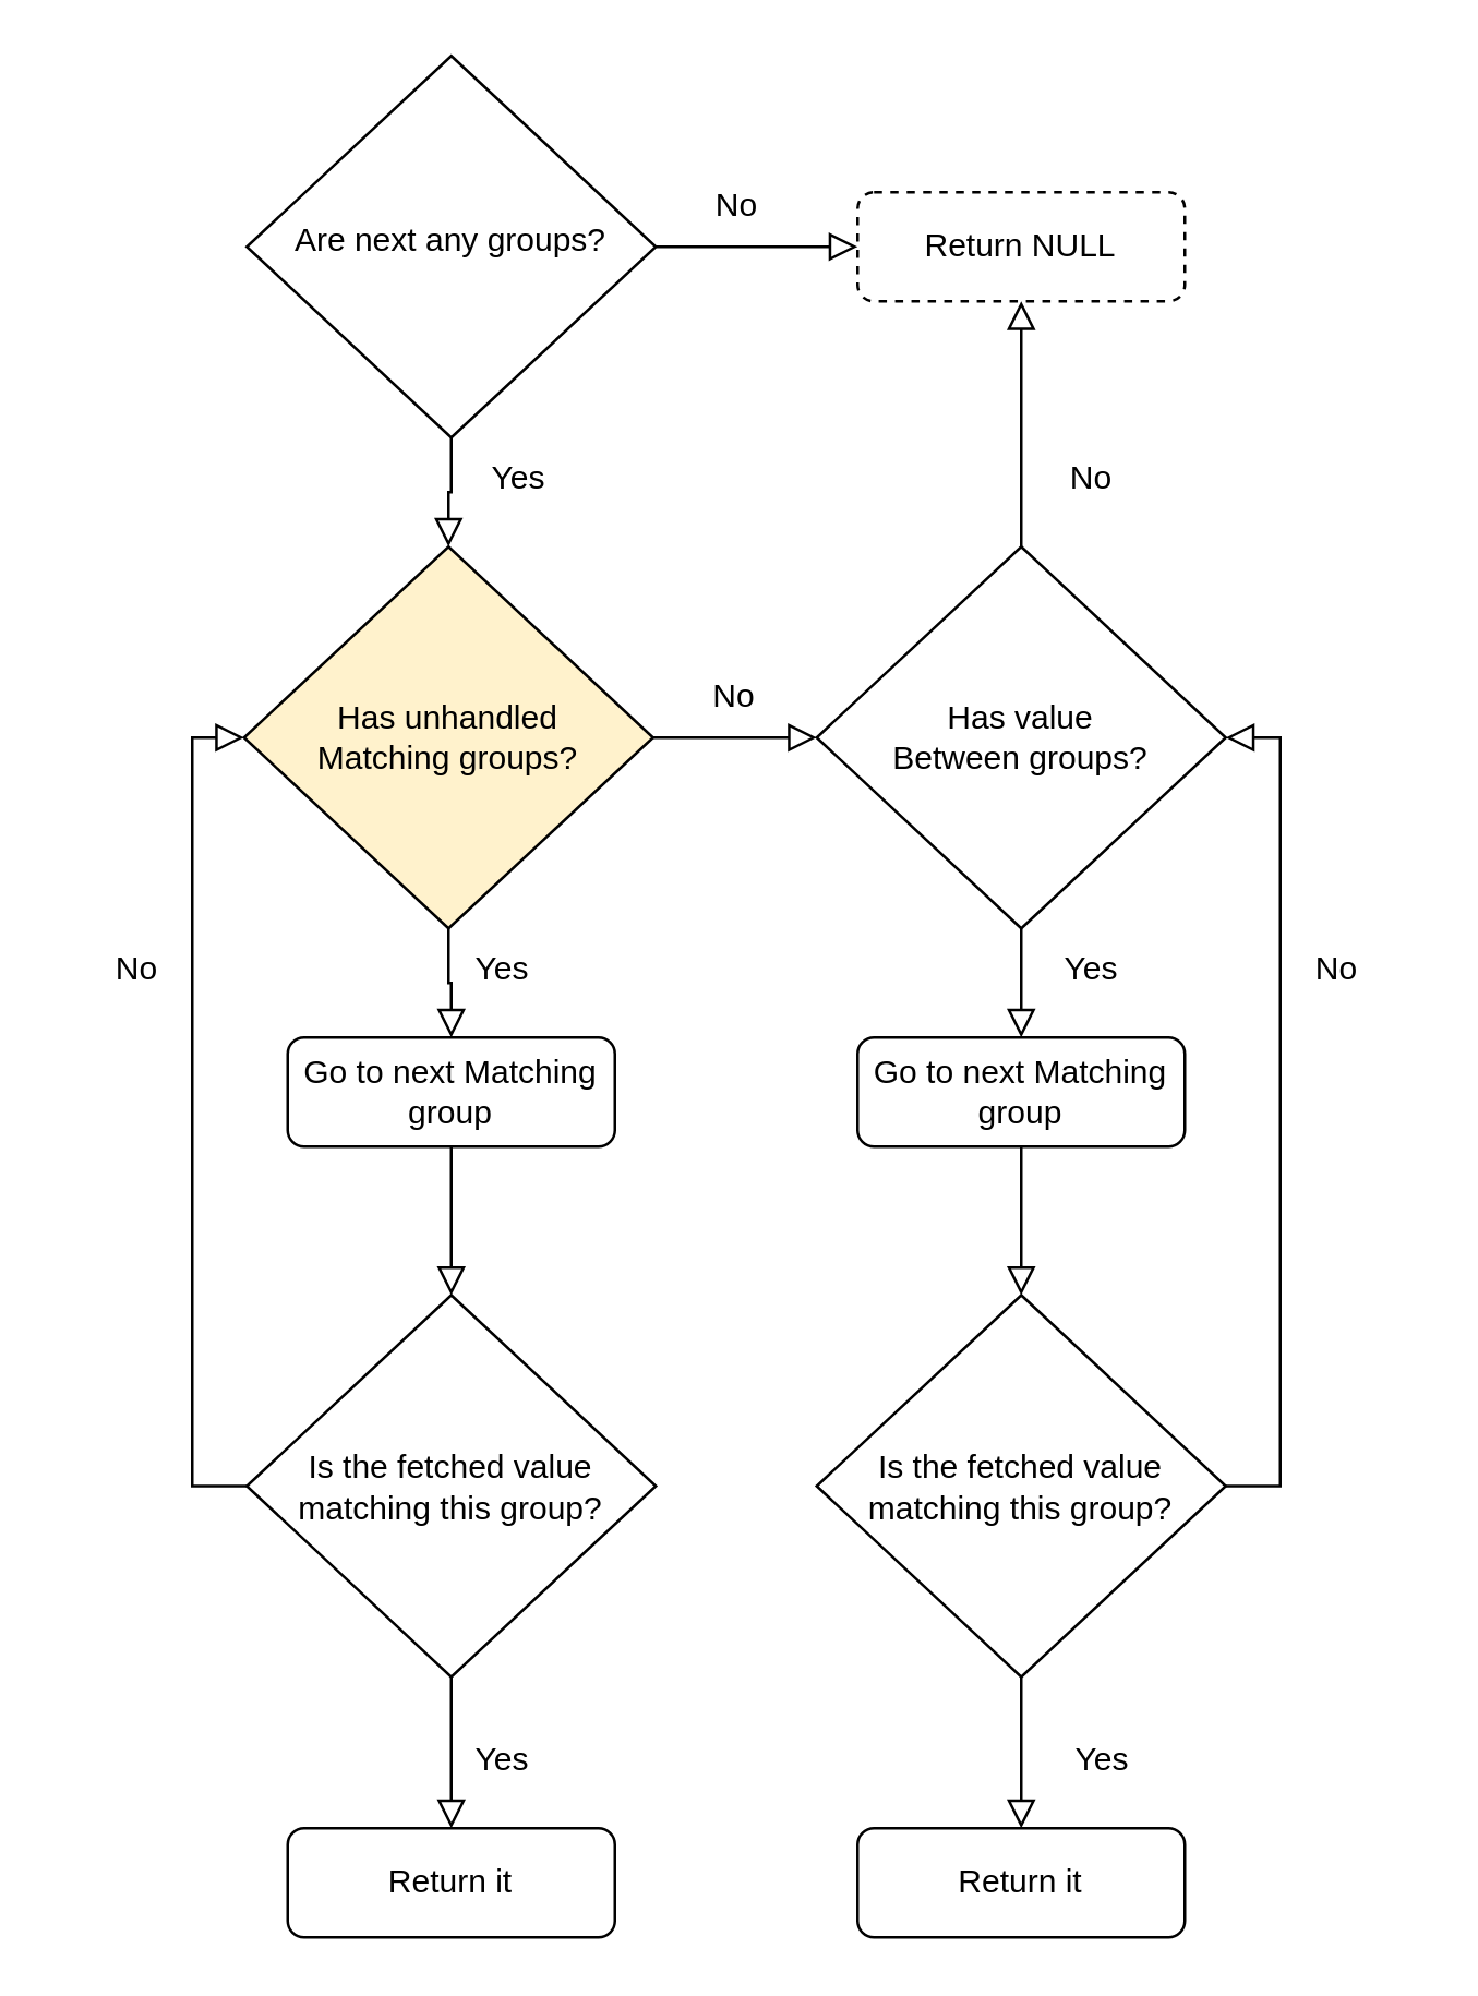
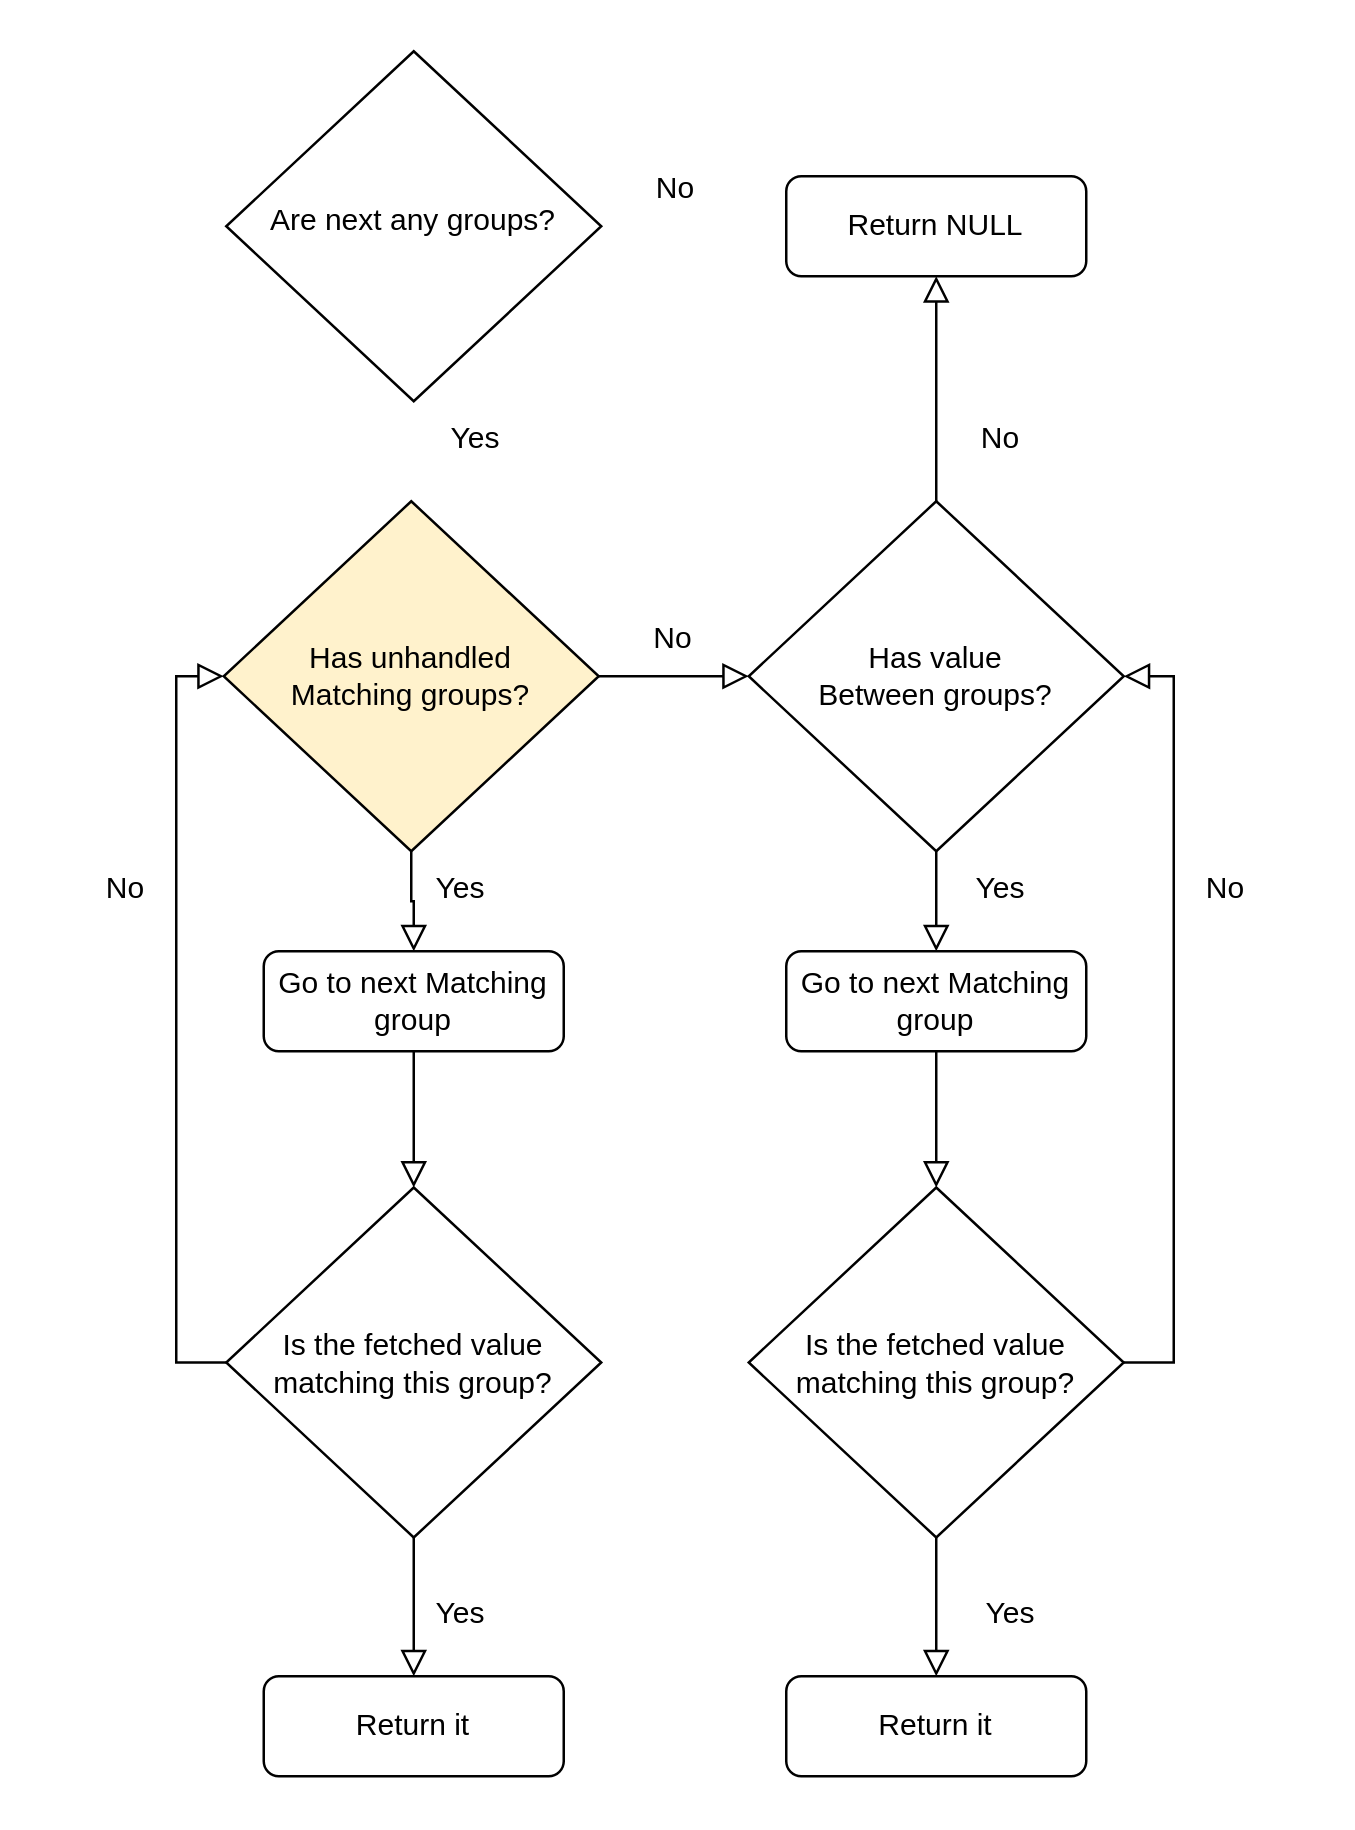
  <mxCell id="0" />
  <mxCell id="1" parent="0" />
  <mxCell id="2" value="Are next any groups?" style="rhombus;whiteSpace=wrap;html=1;shadow=0;fontFamily=Helvetica;fontSize=12;align=center;strokeWidth=1;spacing=6;spacingTop=-4;" parent="1" vertex="1"><mxGeometry x="90" y="20" width="150" height="140" as="geometry" /></mxCell>
- <mxCell id="3" value="Return NULL" style="rounded=1;whiteSpace=wrap;html=1;fontSize=12;glass=0;strokeWidth=1;shadow=0;dashed=1;" parent="1" vertex="1"><mxGeometry x="314" y="70" width="120" height="40" as="geometry" /></mxCell>
+ <mxCell id="3" value="Return NULL" style="rounded=1;whiteSpace=wrap;html=1;fontSize=12;glass=0;strokeWidth=1;shadow=0;" parent="1" vertex="1"><mxGeometry x="314" y="70" width="120" height="40" as="geometry" /></mxCell>
  <mxCell id="4" value="Go to next Matching group" style="rounded=1;whiteSpace=wrap;html=1;fontSize=12;glass=0;strokeWidth=1;shadow=0;" vertex="1" parent="1"><mxGeometry x="105" y="380" width="120" height="40" as="geometry" /></mxCell>
- <mxCell id="5" value="" style="edgeStyle=orthogonalEdgeStyle;rounded=0;html=1;jettySize=auto;orthogonalLoop=1;fontSize=11;endArrow=block;endFill=0;endSize=8;strokeWidth=1;shadow=0;labelBackgroundColor=none;exitX=0.5;exitY=1;exitDx=0;exitDy=0;entryX=0.5;entryY=0;entryDx=0;entryDy=0;" edge="1" parent="1" source="2" target="14"><mxGeometry x="-0.048" y="5" relative="1" as="geometry"><mxPoint as="offset" /><mxPoint x="225" y="115" as="sourcePoint" /><mxPoint x="309" y="115" as="targetPoint" /></mxGeometry></mxCell>
  <mxCell id="6" value="Is the fetched value matching this group?" style="rhombus;whiteSpace=wrap;html=1;" vertex="1" parent="1"><mxGeometry x="90" y="474.5" width="150" height="140" as="geometry" /></mxCell>
  <mxCell id="7" value="Yes" style="text;html=1;strokeColor=none;fillColor=none;align=center;verticalAlign=middle;whiteSpace=wrap;rounded=0;" vertex="1" parent="1"><mxGeometry x="160" y="160" width="60" height="30" as="geometry" /></mxCell>
  <mxCell id="8" value="No" style="text;html=1;strokeColor=none;fillColor=none;align=center;verticalAlign=middle;whiteSpace=wrap;rounded=0;" vertex="1" parent="1"><mxGeometry x="240" y="60" width="60" height="30" as="geometry" /></mxCell>
- <mxCell id="9" value="" style="edgeStyle=orthogonalEdgeStyle;rounded=0;html=1;jettySize=auto;orthogonalLoop=1;fontSize=11;endArrow=block;endFill=0;endSize=8;strokeWidth=1;shadow=0;labelBackgroundColor=none;exitX=1;exitY=0.5;exitDx=0;exitDy=0;entryX=0;entryY=0.5;entryDx=0;entryDy=0;" edge="1" parent="1" source="2" target="3"><mxGeometry x="-0.048" y="5" relative="1" as="geometry"><mxPoint as="offset" /><mxPoint x="285" y="120" as="sourcePoint" /><mxPoint x="285" y="160" as="targetPoint" /></mxGeometry></mxCell>
  <mxCell id="10" value="Return it" style="rounded=1;whiteSpace=wrap;html=1;fontSize=12;glass=0;strokeWidth=1;shadow=0;" vertex="1" parent="1"><mxGeometry x="105" y="670" width="120" height="40" as="geometry" /></mxCell>
  <mxCell id="11" value="" style="edgeStyle=orthogonalEdgeStyle;rounded=0;html=1;jettySize=auto;orthogonalLoop=1;fontSize=11;endArrow=block;endFill=0;endSize=8;strokeWidth=1;shadow=0;labelBackgroundColor=none;exitX=0.5;exitY=1;exitDx=0;exitDy=0;entryX=0.5;entryY=0;entryDx=0;entryDy=0;" edge="1" parent="1" source="4" target="6"><mxGeometry x="-0.048" y="5" relative="1" as="geometry"><mxPoint as="offset" /><mxPoint x="260" y="530" as="sourcePoint" /><mxPoint x="319" y="530" as="targetPoint" /></mxGeometry></mxCell>
  <mxCell id="12" value="" style="edgeStyle=orthogonalEdgeStyle;rounded=0;html=1;jettySize=auto;orthogonalLoop=1;fontSize=11;endArrow=block;endFill=0;endSize=8;strokeWidth=1;shadow=0;labelBackgroundColor=none;exitX=0.5;exitY=1;exitDx=0;exitDy=0;entryX=0.5;entryY=0;entryDx=0;entryDy=0;" edge="1" parent="1" source="6" target="10"><mxGeometry x="-0.048" y="5" relative="1" as="geometry"><mxPoint as="offset" /><mxPoint x="310" y="530" as="sourcePoint" /><mxPoint x="369" y="530" as="targetPoint" /></mxGeometry></mxCell>
  <mxCell id="13" value="Yes" style="text;html=1;strokeColor=none;fillColor=none;align=center;verticalAlign=middle;whiteSpace=wrap;rounded=0;" vertex="1" parent="1"><mxGeometry x="154" y="630" width="60" height="30" as="geometry" /></mxCell>
  <mxCell id="14" value="Has unhandled&lt;br&gt;Matching groups?" style="rhombus;whiteSpace=wrap;html=1;fillColor=#fff2cc;" vertex="1" parent="1"><mxGeometry x="89" y="200" width="150" height="140" as="geometry" /></mxCell>
  <mxCell id="15" value="Yes" style="text;html=1;strokeColor=none;fillColor=none;align=center;verticalAlign=middle;whiteSpace=wrap;rounded=0;" vertex="1" parent="1"><mxGeometry x="154" y="340" width="60" height="30" as="geometry" /></mxCell>
  <mxCell id="16" value="" style="edgeStyle=orthogonalEdgeStyle;rounded=0;html=1;jettySize=auto;orthogonalLoop=1;fontSize=11;endArrow=block;endFill=0;endSize=8;strokeWidth=1;shadow=0;labelBackgroundColor=none;exitX=0.5;exitY=1;exitDx=0;exitDy=0;entryX=0.5;entryY=0;entryDx=0;entryDy=0;" edge="1" parent="1" source="14" target="4"><mxGeometry x="-0.048" y="5" relative="1" as="geometry"><mxPoint as="offset" /><mxPoint x="358.41" y="400" as="sourcePoint" /><mxPoint x="358.41" y="450" as="targetPoint" /></mxGeometry></mxCell>
  <mxCell id="17" value="No" style="text;html=1;strokeColor=none;fillColor=none;align=center;verticalAlign=middle;whiteSpace=wrap;rounded=0;" vertex="1" parent="1"><mxGeometry x="239" y="240" width="60" height="30" as="geometry" /></mxCell>
  <mxCell id="18" value="" style="edgeStyle=orthogonalEdgeStyle;rounded=0;html=1;jettySize=auto;orthogonalLoop=1;fontSize=11;endArrow=block;endFill=0;endSize=8;strokeWidth=1;shadow=0;labelBackgroundColor=none;exitX=1;exitY=0.5;exitDx=0;exitDy=0;entryX=0;entryY=0.5;entryDx=0;entryDy=0;" edge="1" parent="1" source="14" target="21"><mxGeometry x="-0.048" y="5" relative="1" as="geometry"><mxPoint as="offset" /><mxPoint x="280" y="310" as="sourcePoint" /><mxPoint x="329" y="270" as="targetPoint" /><Array as="points" /></mxGeometry></mxCell>
  <mxCell id="19" value="" style="edgeStyle=orthogonalEdgeStyle;rounded=0;html=1;jettySize=auto;orthogonalLoop=1;fontSize=11;endArrow=block;endFill=0;endSize=8;strokeWidth=1;shadow=0;labelBackgroundColor=none;exitX=0;exitY=0.5;exitDx=0;exitDy=0;entryX=0;entryY=0.5;entryDx=0;entryDy=0;" edge="1" parent="1" source="6" target="14"><mxGeometry x="-0.048" y="5" relative="1" as="geometry"><mxPoint as="offset" /><mxPoint x="209" y="470" as="sourcePoint" /><mxPoint x="470" y="400" as="targetPoint" /><Array as="points"><mxPoint x="70" y="545" /><mxPoint x="70" y="270" /></Array></mxGeometry></mxCell>
  <mxCell id="20" value="No" style="text;html=1;strokeColor=none;fillColor=none;align=center;verticalAlign=middle;whiteSpace=wrap;rounded=0;" vertex="1" parent="1"><mxGeometry x="20" y="340" width="60" height="30" as="geometry" /></mxCell>
  <mxCell id="21" value="Has value&lt;br&gt;Between groups?" style="rhombus;whiteSpace=wrap;html=1;" vertex="1" parent="1"><mxGeometry x="299" y="200" width="150" height="140" as="geometry" /></mxCell>
  <mxCell id="22" value="No" style="text;html=1;strokeColor=none;fillColor=none;align=center;verticalAlign=middle;whiteSpace=wrap;rounded=0;" vertex="1" parent="1"><mxGeometry x="370" y="160" width="60" height="30" as="geometry" /></mxCell>
  <mxCell id="23" value="" style="edgeStyle=orthogonalEdgeStyle;rounded=0;html=1;jettySize=auto;orthogonalLoop=1;fontSize=11;endArrow=block;endFill=0;endSize=8;strokeWidth=1;shadow=0;labelBackgroundColor=none;exitX=0.5;exitY=0;exitDx=0;exitDy=0;entryX=0.5;entryY=1;entryDx=0;entryDy=0;" edge="1" parent="1" source="21" target="3"><mxGeometry x="-0.048" y="5" relative="1" as="geometry"><mxPoint as="offset" /><mxPoint x="500" y="230" as="sourcePoint" /><mxPoint x="560" y="230" as="targetPoint" /><Array as="points" /></mxGeometry></mxCell>
  <mxCell id="24" value="Go to next Matching group" style="rounded=1;whiteSpace=wrap;html=1;fontSize=12;glass=0;strokeWidth=1;shadow=0;" vertex="1" parent="1"><mxGeometry x="314" y="380" width="120" height="40" as="geometry" /></mxCell>
  <mxCell id="25" value="Is the fetched value matching this group?" style="rhombus;whiteSpace=wrap;html=1;" vertex="1" parent="1"><mxGeometry x="299" y="474.5" width="150" height="140" as="geometry" /></mxCell>
  <mxCell id="26" value="Return it" style="rounded=1;whiteSpace=wrap;html=1;fontSize=12;glass=0;strokeWidth=1;shadow=0;" vertex="1" parent="1"><mxGeometry x="314" y="670" width="120" height="40" as="geometry" /></mxCell>
  <mxCell id="27" value="" style="edgeStyle=orthogonalEdgeStyle;rounded=0;html=1;jettySize=auto;orthogonalLoop=1;fontSize=11;endArrow=block;endFill=0;endSize=8;strokeWidth=1;shadow=0;labelBackgroundColor=none;exitX=0.5;exitY=1;exitDx=0;exitDy=0;entryX=0.5;entryY=0;entryDx=0;entryDy=0;" edge="1" parent="1" source="24" target="25"><mxGeometry x="-0.048" y="5" relative="1" as="geometry"><mxPoint as="offset" /><mxPoint x="674" y="530" as="sourcePoint" /><mxPoint x="733" y="530" as="targetPoint" /></mxGeometry></mxCell>
  <mxCell id="28" value="" style="edgeStyle=orthogonalEdgeStyle;rounded=0;html=1;jettySize=auto;orthogonalLoop=1;fontSize=11;endArrow=block;endFill=0;endSize=8;strokeWidth=1;shadow=0;labelBackgroundColor=none;exitX=0.5;exitY=1;exitDx=0;exitDy=0;entryX=0.5;entryY=0;entryDx=0;entryDy=0;" edge="1" parent="1" source="25" target="26"><mxGeometry x="-0.048" y="5" relative="1" as="geometry"><mxPoint as="offset" /><mxPoint x="724" y="530" as="sourcePoint" /><mxPoint x="783" y="530" as="targetPoint" /></mxGeometry></mxCell>
  <mxCell id="29" value="Yes" style="text;html=1;strokeColor=none;fillColor=none;align=center;verticalAlign=middle;whiteSpace=wrap;rounded=0;" vertex="1" parent="1"><mxGeometry x="374" y="630" width="60" height="30" as="geometry" /></mxCell>
  <mxCell id="30" value="Yes" style="text;html=1;strokeColor=none;fillColor=none;align=center;verticalAlign=middle;whiteSpace=wrap;rounded=0;" vertex="1" parent="1"><mxGeometry x="370" y="340" width="60" height="30" as="geometry" /></mxCell>
  <mxCell id="31" value="" style="edgeStyle=orthogonalEdgeStyle;rounded=0;html=1;jettySize=auto;orthogonalLoop=1;fontSize=11;endArrow=block;endFill=0;endSize=8;strokeWidth=1;shadow=0;labelBackgroundColor=none;exitX=0.5;exitY=1;exitDx=0;exitDy=0;entryX=0.5;entryY=0;entryDx=0;entryDy=0;" edge="1" parent="1" source="21" target="24"><mxGeometry x="-0.048" y="5" relative="1" as="geometry"><mxPoint as="offset" /><mxPoint x="500" y="400" as="sourcePoint" /><mxPoint x="500" y="454.5" as="targetPoint" /></mxGeometry></mxCell>
  <mxCell id="32" value="" style="edgeStyle=orthogonalEdgeStyle;rounded=0;html=1;jettySize=auto;orthogonalLoop=1;fontSize=11;endArrow=block;endFill=0;endSize=8;strokeWidth=1;shadow=0;labelBackgroundColor=none;exitX=1;exitY=0.5;exitDx=0;exitDy=0;entryX=1;entryY=0.5;entryDx=0;entryDy=0;" edge="1" parent="1" source="25" target="21"><mxGeometry x="-0.048" y="5" relative="1" as="geometry"><mxPoint as="offset" /><mxPoint x="550" y="517.25" as="sourcePoint" /><mxPoint x="550" y="571.75" as="targetPoint" /></mxGeometry></mxCell>
  <mxCell id="33" value="No" style="text;html=1;strokeColor=none;fillColor=none;align=center;verticalAlign=middle;whiteSpace=wrap;rounded=0;" vertex="1" parent="1"><mxGeometry x="460" y="340" width="60" height="30" as="geometry" /></mxCell>
